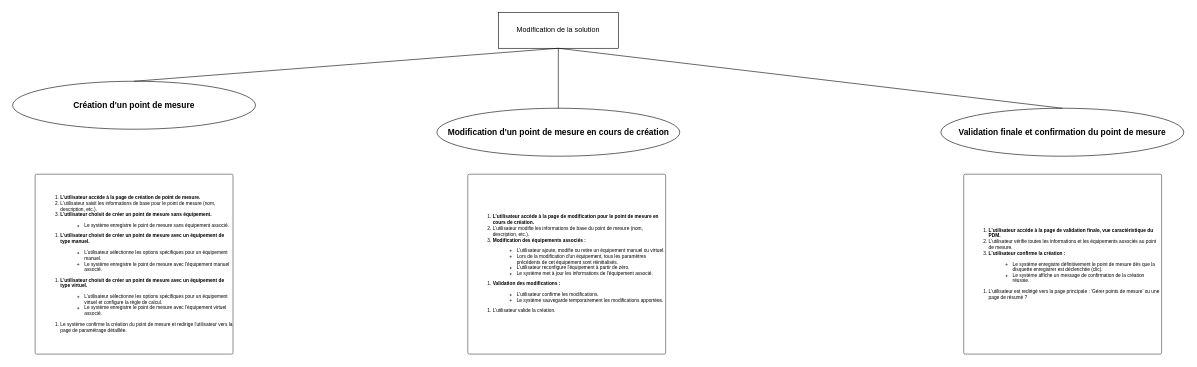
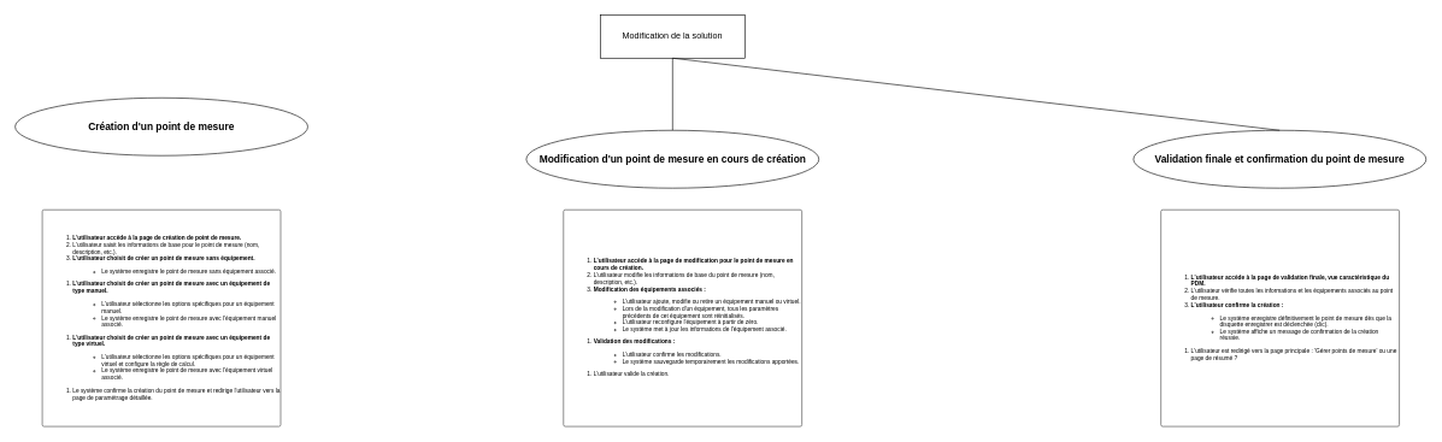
  <mxCell id="0" />
  <mxCell id="1" parent="0" />
  <mxCell id="2" value="Modification de la solution" style="rounded=0;whiteSpace=wrap;html=1;" vertex="1" parent="1"><mxGeometry x="830" y="20" width="200" height="60" as="geometry" /></mxCell>
  <mxCell id="3" value="&lt;h3 data-id=&quot;_v-IVyNhL2wGLC&quot; data-type=&quot;header-three&quot;&gt;Création d'un point de mesure&lt;/h3&gt;&lt;h3 data-id=&quot;dkGF0zIWeJINRV&quot; data-type=&quot;header-three&quot;&gt;&lt;/h3&gt;" style="ellipse;whiteSpace=wrap;html=1;" vertex="1" parent="1"><mxGeometry x="20" y="135" width="405" height="80" as="geometry" /></mxCell>
  <mxCell id="4" value="&lt;h3 data-id=&quot;o6wlCiCVTH9qHD&quot; data-type=&quot;header-three&quot;&gt;Validation finale et confirmation du point de mesure&lt;/h3&gt;&lt;h3 data-id=&quot;dkGF0zIWeJINRV&quot; data-type=&quot;header-three&quot;&gt;&lt;/h3&gt;" style="ellipse;whiteSpace=wrap;html=1;" vertex="1" parent="1"><mxGeometry x="1568" y="180" width="405" height="80" as="geometry" /></mxCell>
  <mxCell id="5" value="&lt;h3 data-id=&quot;dkGF0zIWeJINRV&quot; data-type=&quot;header-three&quot;&gt;Modification d'un point de mesure en cours de création&lt;/h3&gt;" style="ellipse;whiteSpace=wrap;html=1;" vertex="1" parent="1"><mxGeometry x="727.5" y="180" width="405" height="80" as="geometry" /></mxCell>
- <mxCell id="6" value="" style="endArrow=none;html=1;rounded=0;exitX=0.5;exitY=1;exitDx=0;exitDy=0;entryX=0.5;entryY=0;entryDx=0;entryDy=0;" edge="1" parent="1" source="2" target="3"><mxGeometry width="50" height="50" relative="1" as="geometry"><mxPoint x="920" y="410" as="sourcePoint" /><mxPoint x="970" y="360" as="targetPoint" /></mxGeometry></mxCell>
  <mxCell id="7" value="" style="endArrow=none;html=1;rounded=0;entryX=0.5;entryY=0;entryDx=0;entryDy=0;exitX=0.5;exitY=1;exitDx=0;exitDy=0;" edge="1" parent="1" source="2" target="4"><mxGeometry width="50" height="50" relative="1" as="geometry"><mxPoint x="740" y="160" as="sourcePoint" /><mxPoint x="880" y="170" as="targetPoint" /></mxGeometry></mxCell>
  <mxCell id="8" value="" style="endArrow=none;html=1;rounded=0;entryX=0.5;entryY=0;entryDx=0;entryDy=0;exitX=0.5;exitY=1;exitDx=0;exitDy=0;" edge="1" parent="1" source="2" target="5"><mxGeometry width="50" height="50" relative="1" as="geometry"><mxPoint x="740" y="160" as="sourcePoint" /><mxPoint x="880" y="280" as="targetPoint" /></mxGeometry></mxCell>
  <mxCell id="9" value="&lt;ol data-id=&quot;l8p7feLmRexO3l&quot;&gt;&lt;li data-id=&quot;DiwrZ91QP4pwvD&quot;&gt;&lt;b data-type=&quot;bold&quot;&gt;L'utilisateur accède à la page de création de point de mesure.&lt;/b&gt;&lt;/li&gt;&lt;li data-id=&quot;PTzgRY2SVdITAV&quot;&gt;L'utilisateur saisit les informations de base pour le point de mesure (nom, description, etc.).&lt;/li&gt;&lt;li data-id=&quot;Rg6jpb6nLNIq4a&quot;&gt;&lt;b data-type=&quot;bold&quot;&gt;L'utilisateur choisit de créer un point de mesure sans équipement.&lt;/b&gt;&lt;/li&gt;&lt;/ol&gt;&lt;ul data-id=&quot;lKaW_IncHDbiU6&quot;&gt;&lt;ul data-id=&quot;lKaW_IncHDbiU6&quot;&gt;&lt;li data-id=&quot;o1YK0LnAwJL5_h&quot;&gt;Le système enregistre le point de mesure sans équipement associé.&lt;/li&gt;&lt;/ul&gt;&lt;/ul&gt;&lt;ol data-id=&quot;695cf2b9-d318-43ed-a40d-f7e287bca39d&quot;&gt;&lt;li data-id=&quot;xPuxy0GuMPX6uv&quot;&gt;&lt;b data-type=&quot;bold&quot;&gt;L'utilisateur choisit de créer un point de mesure avec un équipement de type manuel.&lt;/b&gt;&lt;/li&gt;&lt;/ol&gt;&lt;ul data-id=&quot;MaHm1pvObaRw-Q&quot;&gt;&lt;ul data-id=&quot;MaHm1pvObaRw-Q&quot;&gt;&lt;li data-id=&quot;eQSLeyTos10_yF&quot;&gt;L'utilisateur sélectionne les options spécifiques pour un équipement manuel.&lt;/li&gt;&lt;li data-id=&quot;-Lw6SXwfICu6tH&quot;&gt;Le système enregistre le point de mesure avec l'équipement manuel associé.&lt;/li&gt;&lt;/ul&gt;&lt;/ul&gt;&lt;ol data-id=&quot;b36a7376-ca33-4506-932d-1dea4197dace&quot;&gt;&lt;li data-id=&quot;a_6e3lFNRQ6hLe&quot;&gt;&lt;b data-type=&quot;bold&quot;&gt;L'utilisateur choisit de créer un point de mesure avec un équipement de type virtuel.&lt;/b&gt;&lt;/li&gt;&lt;/ol&gt;&lt;ul data-id=&quot;3mQ5phq1aDGUxT&quot;&gt;&lt;ul data-id=&quot;3mQ5phq1aDGUxT&quot;&gt;&lt;li data-id=&quot;t_MX7eaZLPgcjJ&quot;&gt;L'utilisateur sélectionne les options spécifiques pour un équipement virtuel et configure la règle de calcul.&lt;/li&gt;&lt;li data-id=&quot;HG6LIYCUvuE4-2&quot;&gt;Le système enregistre le point de mesure avec l'équipement virtuel associé.&lt;/li&gt;&lt;/ul&gt;&lt;/ul&gt;&lt;ol data-id=&quot;af3f266f-8b7d-46e6-b929-f921ed3d52ea&quot;&gt;&lt;li data-id=&quot;YkcdXzicxkHH_y&quot;&gt;Le système confirme la création du point de mesure et redirige l'utilisateur vers la page de paramétrage détaillée.&lt;/li&gt;&lt;/ol&gt;" style="strokeWidth=1;html=1;shadow=0;dashed=0;shape=mxgraph.ios.iTextInput;strokeColor=#444444;buttonText=;fontSize=8;whiteSpace=wrap;align=left;" vertex="1" parent="1"><mxGeometry x="57.5" y="290" width="330" height="300" as="geometry" /></mxCell>
  <mxCell id="10" value="&lt;ol data-id=&quot;CyvELgpi3Bkmdr&quot;&gt;&lt;li data-id=&quot;h4tBovUmYlRi7y&quot;&gt;&lt;b data-type=&quot;bold&quot;&gt;L'utilisateur accède à la page de modification pour le point de mesure en cours de création.&lt;/b&gt;&lt;/li&gt;&lt;li data-id=&quot;Or6nLuNpJWX5EL&quot;&gt;L'utilisateur modifie les informations de base du point de mesure (nom, description, etc.).&lt;/li&gt;&lt;li data-id=&quot;tAwYPhZC8_T4UQ&quot;&gt;&lt;b data-type=&quot;bold&quot;&gt;Modification des équipements associés :&lt;/b&gt;&lt;/li&gt;&lt;/ol&gt;&lt;ul data-id=&quot;gRhGuQxex-hK_y&quot;&gt;&lt;ul data-id=&quot;gRhGuQxex-hK_y&quot;&gt;&lt;li data-id=&quot;fxtckRKt368Olz&quot;&gt;L'utilisateur ajoute, modifie ou retire un équipement manuel ou virtuel.&lt;/li&gt;&lt;li data-id=&quot;1X9nRlFH0xoAs2&quot;&gt;Lors de la modification d'un équipement, tous les paramètres précédents de cet équipement sont réinitialisés.&lt;/li&gt;&lt;li data-id=&quot;CQQvl6YcM6Xesn&quot;&gt;L'utilisateur reconfigure l'équipement à partir de zéro.&lt;/li&gt;&lt;li data-id=&quot;8upaIrlv0sfSjS&quot;&gt;Le système met à jour les informations de l'équipement associé.&lt;/li&gt;&lt;/ul&gt;&lt;/ul&gt;&lt;ol data-id=&quot;4bbe17bc-6687-45d9-a200-903a2f28a7d8&quot;&gt;&lt;li data-id=&quot;BuJlWuhGVUEu2G&quot;&gt;&lt;b data-type=&quot;bold&quot;&gt;Validation des modifications :&lt;/b&gt;&lt;/li&gt;&lt;/ol&gt;&lt;ul data-id=&quot;_V32Q003p8H6Yv&quot;&gt;&lt;ul data-id=&quot;_V32Q003p8H6Yv&quot;&gt;&lt;li data-id=&quot;TYt3ZSebGfHzz6&quot;&gt;L'utilisateur confirme les modifications.&lt;/li&gt;&lt;li data-id=&quot;ACn4gy1TW-lcjG&quot;&gt;Le système sauvegarde temporairement les modifications apportées.&lt;/li&gt;&lt;/ul&gt;&lt;/ul&gt;&lt;ol data-id=&quot;e293a30b-7eb0-402a-b47d-6cb9d61278e8&quot;&gt;&lt;li data-id=&quot;X9-Lnv6P6Wl60Q&quot;&gt;L'utilisateur valide la création.&lt;/li&gt;&lt;/ol&gt;" style="strokeWidth=1;html=1;shadow=0;dashed=0;shape=mxgraph.ios.iTextInput;strokeColor=#444444;buttonText=;fontSize=8;whiteSpace=wrap;align=left;" vertex="1" parent="1"><mxGeometry x="779" y="290" width="330" height="300" as="geometry" /></mxCell>
  <mxCell id="11" value="&lt;ol data-id=&quot;_fbNKUVPe3UzX9&quot;&gt;&lt;li data-id=&quot;SCQt2uuh7vQvoQ&quot;&gt;&lt;b data-type=&quot;bold&quot;&gt;L'utilisateur accède à la page de validation finale, vue caractéristique du PDM.&lt;/b&gt;&lt;/li&gt;&lt;li data-id=&quot;GsVP1tB33as2ew&quot;&gt;L'utilisateur vérifie toutes les informations et les équipements associés au point de mesure.&lt;/li&gt;&lt;li data-id=&quot;H6roKFgm9piM_s&quot;&gt;&lt;b data-type=&quot;bold&quot;&gt;L'utilisateur confirme la création :&lt;/b&gt;&lt;/li&gt;&lt;/ol&gt;&lt;ul data-id=&quot;YNpI1mD_Duqp4s&quot;&gt;&lt;ul data-id=&quot;YNpI1mD_Duqp4s&quot;&gt;&lt;li data-id=&quot;mD-q91-p2yMWjC&quot;&gt;Le système enregistre définitivement le point de mesure dès que la disquette enregistrer est déclenchée (clic).&lt;/li&gt;&lt;li data-id=&quot;_zQjui2tgXwyLu&quot;&gt;Le système affiche un message de confirmation de la création réussie.&lt;/li&gt;&lt;/ul&gt;&lt;/ul&gt;&lt;ol data-id=&quot;5a70ed4e-b94b-45d1-a170-b70370f40eb7&quot;&gt;&lt;li data-id=&quot;pEFm7klAgRGXDM&quot;&gt;L'utilisateur est redirigé vers la page principale : 'Gérer points de mesure' ou une page de résumé ?&lt;/li&gt;&lt;/ol&gt;" style="strokeWidth=1;html=1;shadow=0;dashed=0;shape=mxgraph.ios.iTextInput;strokeColor=#444444;buttonText=;fontSize=8;whiteSpace=wrap;align=left;" vertex="1" parent="1"><mxGeometry x="1606" y="290" width="330" height="300" as="geometry" /></mxCell>
